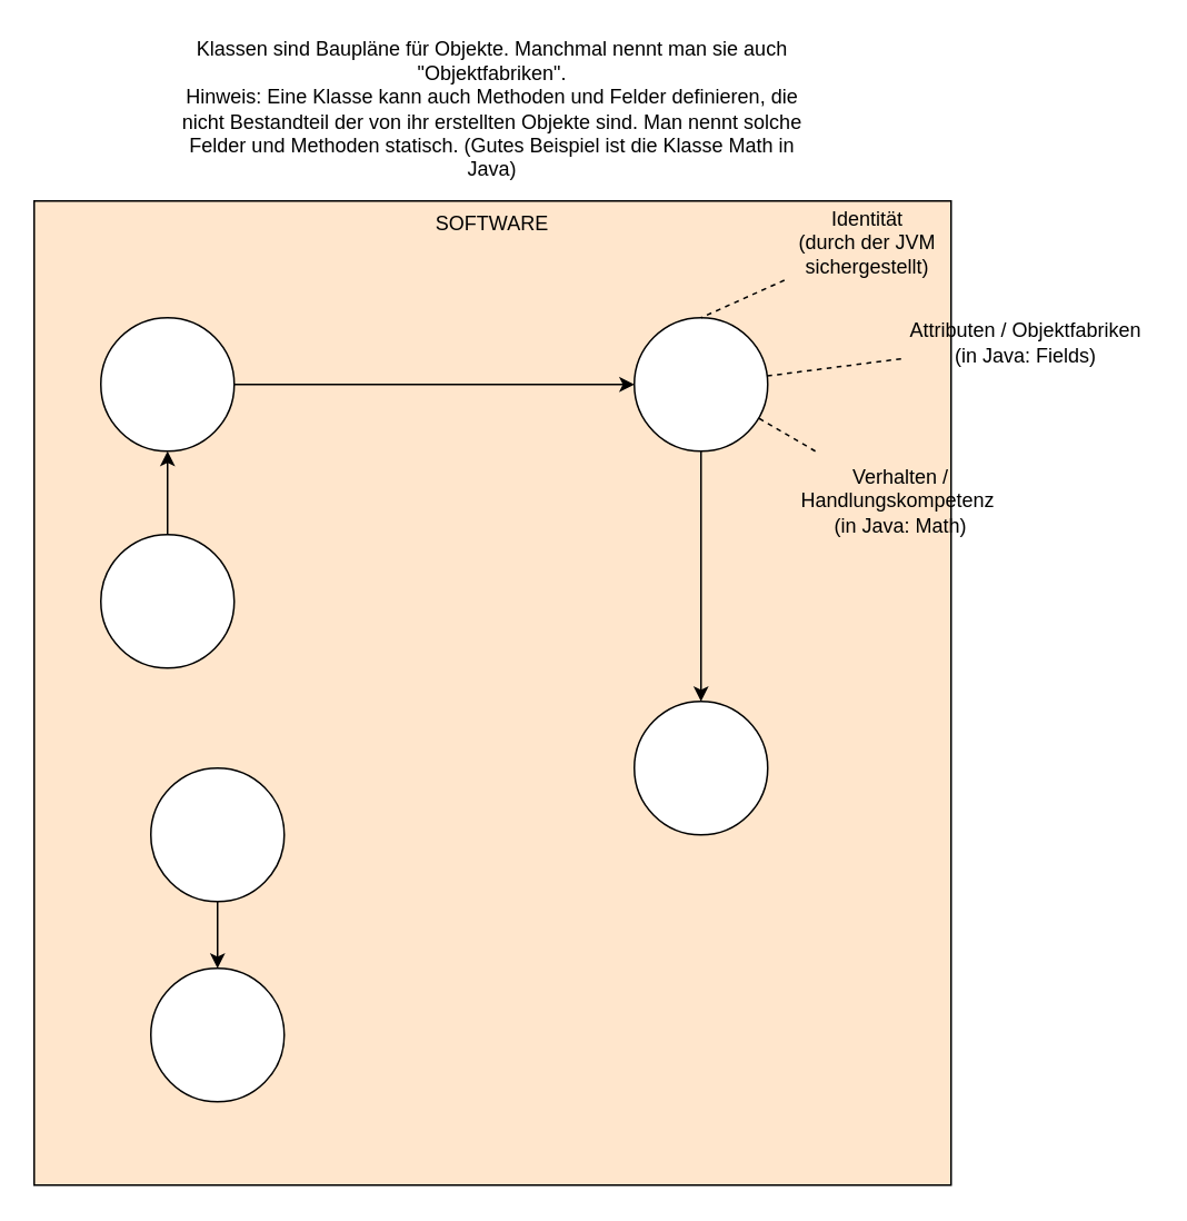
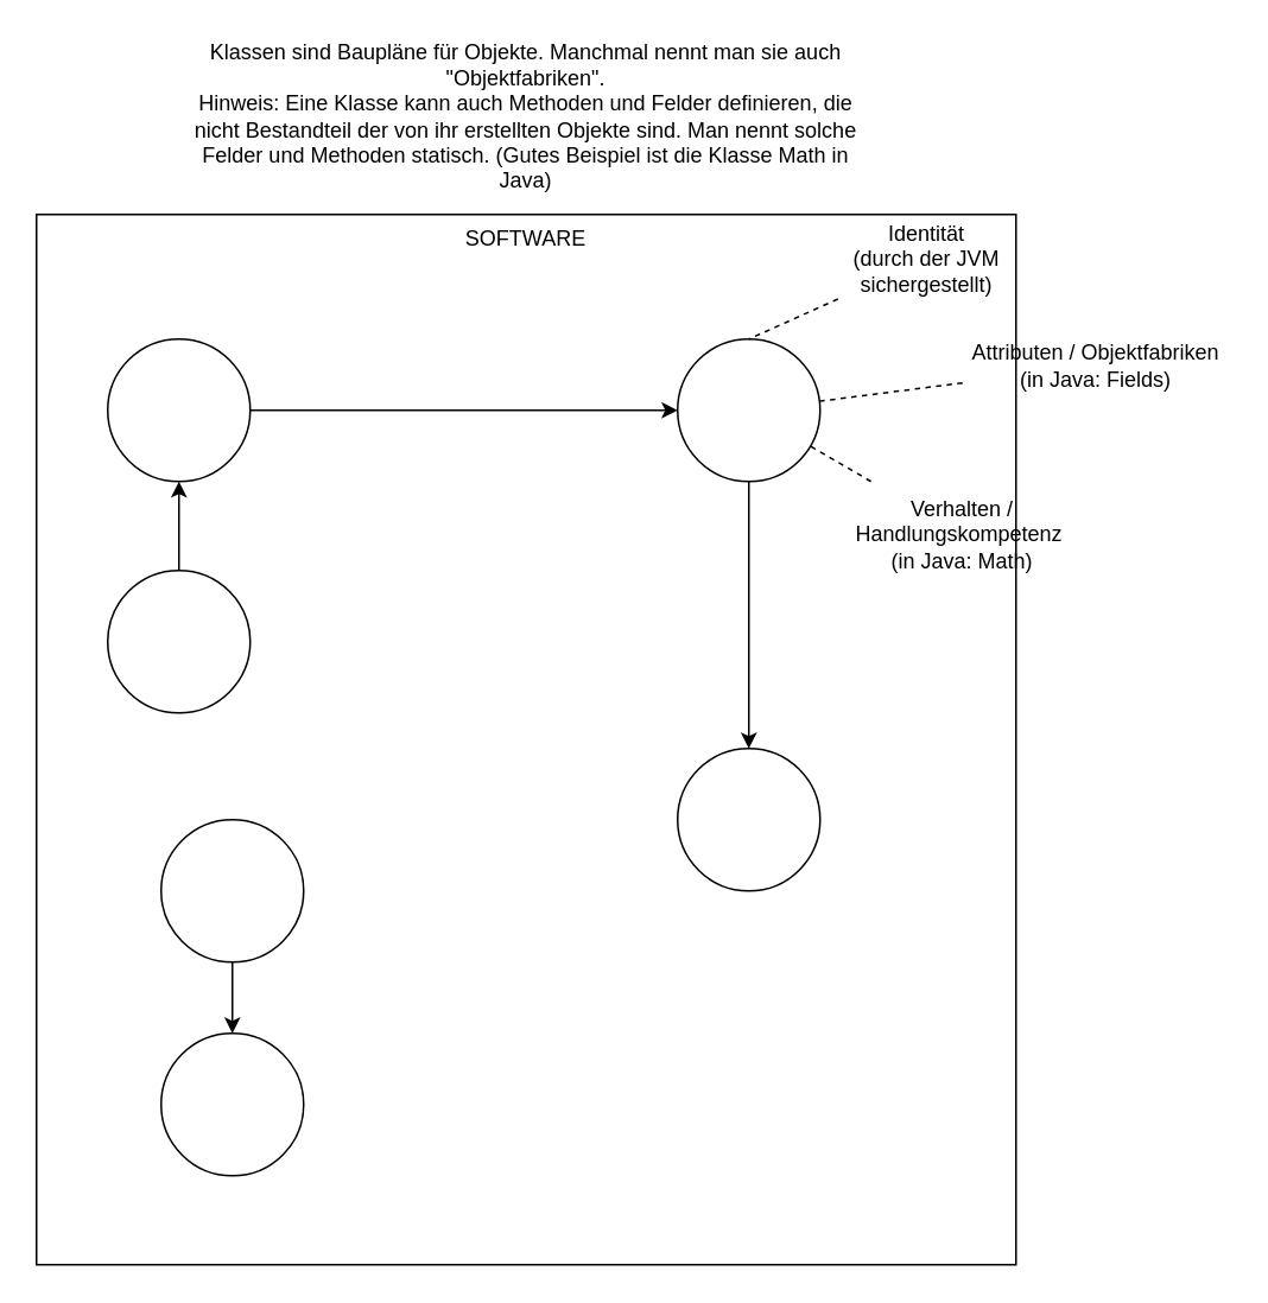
  <mxCell id="0" />
  <mxCell id="1" parent="0" />
- <mxCell id="2" value="SOFTWARE" style="rounded=0;whiteSpace=wrap;html=1;verticalAlign=top;fillColor=#ffe6cc;" vertex="1" parent="1"><mxGeometry x="20" y="120" width="550" height="590" as="geometry" /></mxCell>
+ <mxCell id="2" value="SOFTWARE" style="rounded=0;whiteSpace=wrap;html=1;verticalAlign=top;" vertex="1" parent="1"><mxGeometry x="20" y="120" width="550" height="590" as="geometry" /></mxCell>
  <mxCell id="3" style="edgeStyle=orthogonalEdgeStyle;rounded=0;orthogonalLoop=1;jettySize=auto;html=1;" edge="1" parent="1" source="4" target="6"><mxGeometry relative="1" as="geometry" /></mxCell>
  <mxCell id="4" value="" style="ellipse;whiteSpace=wrap;html=1;aspect=fixed;" vertex="1" parent="1"><mxGeometry x="60" y="190" width="80" height="80" as="geometry" /></mxCell>
  <mxCell id="5" style="edgeStyle=orthogonalEdgeStyle;rounded=0;orthogonalLoop=1;jettySize=auto;html=1;" edge="1" parent="1" source="6" target="7"><mxGeometry relative="1" as="geometry" /></mxCell>
  <mxCell id="6" value="" style="ellipse;whiteSpace=wrap;html=1;aspect=fixed;" vertex="1" parent="1"><mxGeometry x="380" y="190" width="80" height="80" as="geometry" /></mxCell>
  <mxCell id="7" value="" style="ellipse;whiteSpace=wrap;html=1;aspect=fixed;" vertex="1" parent="1"><mxGeometry x="380" y="420" width="80" height="80" as="geometry" /></mxCell>
  <mxCell id="8" style="edgeStyle=orthogonalEdgeStyle;rounded=0;orthogonalLoop=1;jettySize=auto;html=1;" edge="1" parent="1" source="9" target="12"><mxGeometry relative="1" as="geometry" /></mxCell>
  <mxCell id="9" value="" style="ellipse;whiteSpace=wrap;html=1;aspect=fixed;" vertex="1" parent="1"><mxGeometry x="90" y="460" width="80" height="80" as="geometry" /></mxCell>
  <mxCell id="10" style="edgeStyle=orthogonalEdgeStyle;rounded=0;orthogonalLoop=1;jettySize=auto;html=1;" edge="1" parent="1" source="11" target="4"><mxGeometry relative="1" as="geometry" /></mxCell>
  <mxCell id="11" value="" style="ellipse;whiteSpace=wrap;html=1;aspect=fixed;" vertex="1" parent="1"><mxGeometry x="60" y="320" width="80" height="80" as="geometry" /></mxCell>
  <mxCell id="12" value="" style="ellipse;whiteSpace=wrap;html=1;aspect=fixed;" vertex="1" parent="1"><mxGeometry x="90" y="580" width="80" height="80" as="geometry" /></mxCell>
  <mxCell id="13" style="rounded=0;orthogonalLoop=1;jettySize=auto;html=1;entryX=0.5;entryY=0;entryDx=0;entryDy=0;dashed=1;endArrow=none;endFill=0;" edge="1" parent="1" source="14" target="6"><mxGeometry relative="1" as="geometry" /></mxCell>
  <mxCell id="14" value="Identität&lt;div&gt;(durch der JVM sichergestellt)&lt;/div&gt;" style="text;html=1;align=center;verticalAlign=middle;whiteSpace=wrap;rounded=0;" vertex="1" parent="1"><mxGeometry x="470" y="110" width="100" height="70" as="geometry" /></mxCell>
  <mxCell id="15" style="edgeStyle=none;shape=connector;rounded=0;orthogonalLoop=1;jettySize=auto;html=1;dashed=1;strokeColor=default;align=center;verticalAlign=middle;fontFamily=Helvetica;fontSize=11;fontColor=default;labelBackgroundColor=default;endArrow=none;endFill=0;" edge="1" parent="1" source="16" target="6"><mxGeometry relative="1" as="geometry" /></mxCell>
  <mxCell id="16" value="Attributen / Objektfabriken&lt;div&gt;(in Java: Fields)&lt;/div&gt;" style="text;html=1;align=center;verticalAlign=middle;whiteSpace=wrap;rounded=0;" vertex="1" parent="1"><mxGeometry x="540" y="180" width="150" height="50" as="geometry" /></mxCell>
  <mxCell id="17" style="edgeStyle=none;shape=connector;rounded=0;orthogonalLoop=1;jettySize=auto;html=1;dashed=1;strokeColor=default;align=center;verticalAlign=middle;fontFamily=Helvetica;fontSize=11;fontColor=default;labelBackgroundColor=default;endArrow=none;endFill=0;" edge="1" parent="1" source="18" target="6"><mxGeometry relative="1" as="geometry" /></mxCell>
  <mxCell id="18" value="Verhalten / Handlungskompetenz&amp;nbsp;&lt;div&gt;(in Java: Math)&lt;/div&gt;" style="text;html=1;align=center;verticalAlign=middle;whiteSpace=wrap;rounded=0;" vertex="1" parent="1"><mxGeometry x="480" y="270" width="120" height="60" as="geometry" /></mxCell>
  <mxCell id="19" value="Klassen sind Baupläne für Objekte. Manchmal nennt man sie auch &quot;Objektfabriken&quot;.&lt;div&gt;Hinweis: Eine Klasse kann auch Methoden und Felder definieren, die nicht Bestandteil der von ihr erstellten Objekte sind. Man nennt solche Felder und Methoden statisch. (Gutes Beispiel ist die Klasse Math in Java)&lt;/div&gt;" style="text;html=1;align=center;verticalAlign=middle;whiteSpace=wrap;rounded=0;" vertex="1" parent="1"><mxGeometry x="100" y="20" width="390" height="90" as="geometry" /></mxCell>
